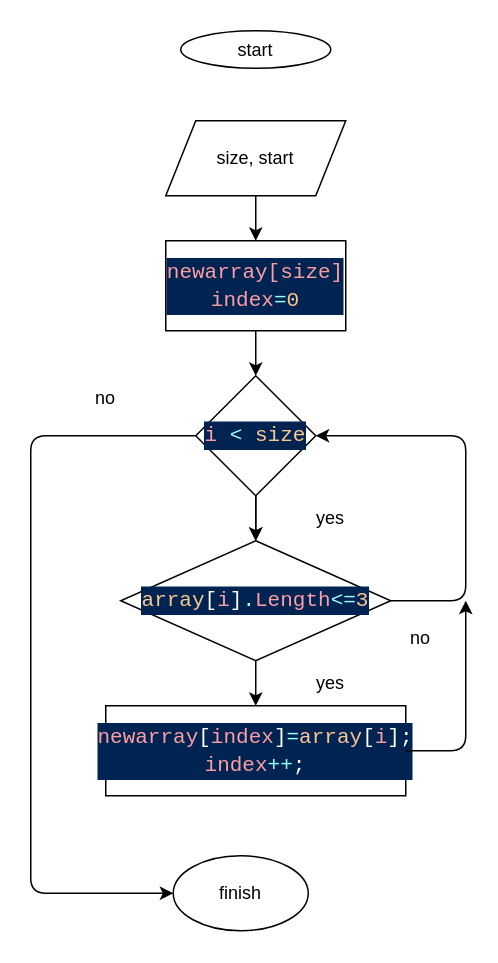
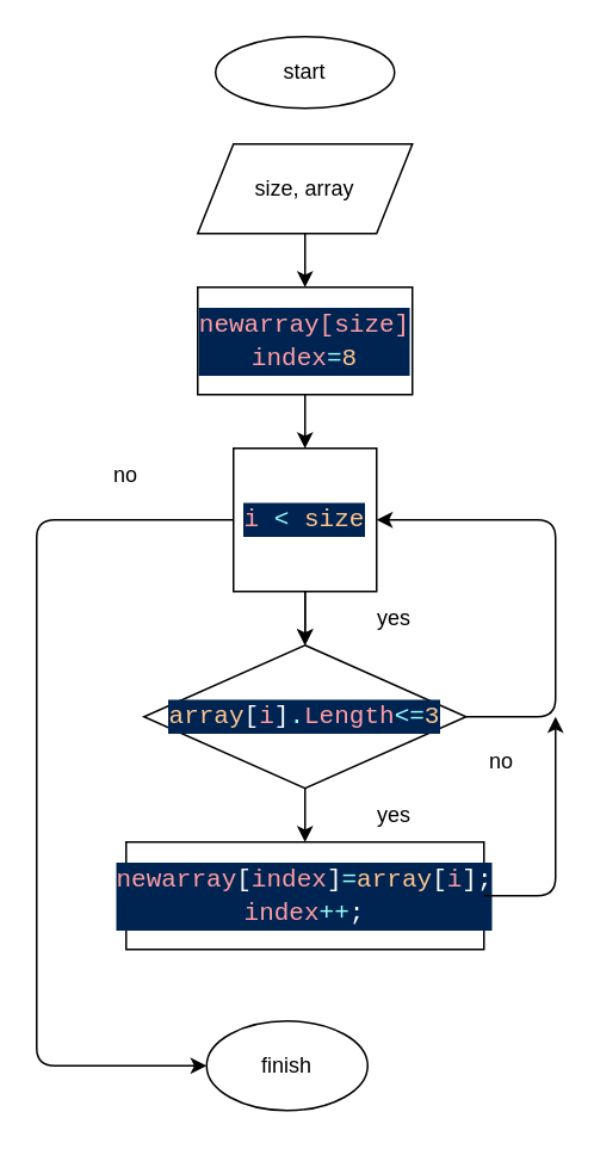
  <mxCell id="0" />
  <mxCell id="1" parent="0" />
- <mxCell id="2" value="start" style="ellipse;whiteSpace=wrap;html=1;" vertex="1" parent="1"><mxGeometry x="120" y="20" width="100" height="25" as="geometry" /></mxCell>
+ <mxCell id="2" value="start" style="ellipse;whiteSpace=wrap;html=1;" vertex="1" parent="1"><mxGeometry x="120" y="20" width="100" height="40" as="geometry" /></mxCell>
  <mxCell id="3" value="" style="edgeStyle=none;html=1;" edge="1" parent="1" source="4" target="6"><mxGeometry relative="1" as="geometry" /></mxCell>
- <mxCell id="4" value="size, start" style="shape=parallelogram;perimeter=parallelogramPerimeter;whiteSpace=wrap;html=1;fixedSize=1;" vertex="1" parent="1"><mxGeometry x="110" y="80" width="120" height="50" as="geometry" /></mxCell>
+ <mxCell id="4" value="size, array" style="shape=parallelogram;perimeter=parallelogramPerimeter;whiteSpace=wrap;html=1;fixedSize=1;" vertex="1" parent="1"><mxGeometry x="110" y="80" width="120" height="50" as="geometry" /></mxCell>
  <mxCell id="5" value="" style="edgeStyle=none;html=1;" edge="1" parent="1" source="6" target="9"><mxGeometry relative="1" as="geometry" /></mxCell>
- <mxCell id="6" value="&lt;div style=&quot;color: rgb(255, 255, 255); background-color: rgb(0, 36, 81); font-family: Consolas, &amp;quot;Courier New&amp;quot;, monospace; font-size: 14px; line-height: 19px;&quot;&gt;&lt;span style=&quot;color: #ff9da4;&quot;&gt;newarray[size]&lt;br&gt;&lt;/span&gt;&lt;div style=&quot;line-height: 19px;&quot;&gt;&lt;span style=&quot;color: #ff9da4;&quot;&gt;index&lt;/span&gt;&lt;span style=&quot;color: #99ffff;&quot;&gt;=&lt;/span&gt;&lt;span style=&quot;color: #ffc58f;&quot;&gt;0&lt;/span&gt;&lt;/div&gt;&lt;/div&gt;" style="whiteSpace=wrap;html=1;" vertex="1" parent="1"><mxGeometry x="110" y="160" width="120" height="60" as="geometry" /></mxCell>
+ <mxCell id="6" value="&lt;div style=&quot;color: rgb(255, 255, 255); background-color: rgb(0, 36, 81); font-family: Consolas, &amp;quot;Courier New&amp;quot;, monospace; font-size: 14px; line-height: 19px;&quot;&gt;&lt;span style=&quot;color: #ff9da4;&quot;&gt;newarray[size]&lt;br&gt;&lt;/span&gt;&lt;div style=&quot;line-height: 19px;&quot;&gt;&lt;span style=&quot;color: #ff9da4;&quot;&gt;index&lt;/span&gt;&lt;span style=&quot;color: #99ffff;&quot;&gt;=&lt;/span&gt;&lt;span style=&quot;color: #ffc58f;&quot;&gt;8&lt;/span&gt;&lt;/div&gt;&lt;/div&gt;" style="whiteSpace=wrap;html=1;" vertex="1" parent="1"><mxGeometry x="110" y="160" width="120" height="60" as="geometry" /></mxCell>
  <mxCell id="7" value="" style="edgeStyle=none;html=1;" edge="1" parent="1" source="9"><mxGeometry relative="1" as="geometry"><mxPoint x="170" y="360" as="targetPoint" /></mxGeometry></mxCell>
  <mxCell id="8" value="" style="edgeStyle=none;html=1;" edge="1" parent="1" source="9" target="13"><mxGeometry relative="1" as="geometry" /></mxCell>
- <mxCell id="9" value="&lt;div style=&quot;color: rgb(255, 255, 255); background-color: rgb(0, 36, 81); font-family: Consolas, &amp;quot;Courier New&amp;quot;, monospace; font-size: 14px; line-height: 19px;&quot;&gt;&lt;span style=&quot;color: #ff9da4;&quot;&gt;i&lt;/span&gt; &lt;span style=&quot;color: #99ffff;&quot;&gt;&amp;lt;&lt;/span&gt; &lt;span style=&quot;color: #ffc58f;&quot;&gt;size&lt;/span&gt;&lt;/div&gt;" style="rhombus;whiteSpace=wrap;html=1;" vertex="1" parent="1"><mxGeometry x="130" y="250" width="80" height="80" as="geometry" /></mxCell>
+ <mxCell id="9" value="&lt;div style=&quot;color: rgb(255, 255, 255); background-color: rgb(0, 36, 81); font-family: Consolas, &amp;quot;Courier New&amp;quot;, monospace; font-size: 14px; line-height: 19px;&quot;&gt;&lt;span style=&quot;color: #ff9da4;&quot;&gt;i&lt;/span&gt; &lt;span style=&quot;color: #99ffff;&quot;&gt;&amp;lt;&lt;/span&gt; &lt;span style=&quot;color: #ffc58f;&quot;&gt;size&lt;/span&gt;&lt;/div&gt;" style="whiteSpace=wrap;html=1;rounded=0;" vertex="1" parent="1"><mxGeometry x="130" y="250" width="80" height="80" as="geometry" /></mxCell>
  <mxCell id="10" value="" style="edgeStyle=none;html=1;" edge="1" parent="1" target="11"><mxGeometry relative="1" as="geometry"><mxPoint x="170" y="440" as="sourcePoint" /></mxGeometry></mxCell>
  <mxCell id="11" value="&lt;div style=&quot;color: rgb(255, 255, 255); background-color: rgb(0, 36, 81); font-family: Consolas, &amp;quot;Courier New&amp;quot;, monospace; font-size: 14px; line-height: 19px;&quot;&gt;&lt;div style=&quot;line-height: 19px;&quot;&gt;&lt;div&gt;&lt;span style=&quot;color: #ff9da4;&quot;&gt;newarray&lt;/span&gt;[&lt;span style=&quot;color: #ff9da4;&quot;&gt;index&lt;/span&gt;]&lt;span style=&quot;color: #99ffff;&quot;&gt;=&lt;/span&gt;&lt;span style=&quot;color: #ffc58f;&quot;&gt;array&lt;/span&gt;[&lt;span style=&quot;color: #ff9da4;&quot;&gt;i&lt;/span&gt;];&lt;/div&gt;&lt;div&gt;&lt;span style=&quot;color: #ff9da4;&quot;&gt;index&lt;/span&gt;&lt;span style=&quot;color: #99ffff;&quot;&gt;++&lt;/span&gt;;&lt;/div&gt;&lt;/div&gt;&lt;/div&gt;" style="whiteSpace=wrap;html=1;" vertex="1" parent="1"><mxGeometry x="70" y="470" width="200" height="60" as="geometry" /></mxCell>
  <mxCell id="12" value="finish" style="ellipse;whiteSpace=wrap;html=1;" vertex="1" parent="1"><mxGeometry x="115" y="570" width="90" height="50" as="geometry" /></mxCell>
  <mxCell id="13" value="&lt;div style=&quot;color: rgb(255, 255, 255); background-color: rgb(0, 36, 81); font-family: Consolas, &amp;quot;Courier New&amp;quot;, monospace; font-size: 14px; line-height: 19px;&quot;&gt;&lt;span style=&quot;color: #ffc58f;&quot;&gt;array&lt;/span&gt;[&lt;span style=&quot;color: #ff9da4;&quot;&gt;i&lt;/span&gt;]&lt;span style=&quot;color: #99ffff;&quot;&gt;.&lt;/span&gt;&lt;span style=&quot;color: #ff9da4;&quot;&gt;Length&lt;/span&gt;&lt;span style=&quot;color: #99ffff;&quot;&gt;&amp;lt;=&lt;/span&gt;&lt;span style=&quot;color: #ffc58f;&quot;&gt;3&lt;/span&gt;&lt;/div&gt;" style="rhombus;whiteSpace=wrap;html=1;" vertex="1" parent="1"><mxGeometry x="80" y="360" width="180" height="80" as="geometry" /></mxCell>
  <mxCell id="14" value="yes" style="text;html=1;strokeColor=none;fillColor=none;align=center;verticalAlign=middle;whiteSpace=wrap;rounded=0;" vertex="1" parent="1"><mxGeometry x="190" y="330" width="60" height="30" as="geometry" /></mxCell>
  <mxCell id="15" value="no" style="text;html=1;strokeColor=none;fillColor=none;align=center;verticalAlign=middle;whiteSpace=wrap;rounded=0;" vertex="1" parent="1"><mxGeometry x="250" y="410" width="60" height="30" as="geometry" /></mxCell>
  <mxCell id="16" value="yes" style="text;html=1;strokeColor=none;fillColor=none;align=center;verticalAlign=middle;whiteSpace=wrap;rounded=0;" vertex="1" parent="1"><mxGeometry x="190" y="440" width="60" height="30" as="geometry" /></mxCell>
  <mxCell id="17" value="" style="endArrow=classic;html=1;exitX=1;exitY=0.5;exitDx=0;exitDy=0;entryX=1;entryY=0.5;entryDx=0;entryDy=0;" edge="1" parent="1" source="13" target="9"><mxGeometry width="50" height="50" relative="1" as="geometry"><mxPoint x="150" y="390" as="sourcePoint" /><mxPoint x="200" y="340" as="targetPoint" /><Array as="points"><mxPoint x="310" y="400" /><mxPoint x="310" y="290" /></Array></mxGeometry></mxCell>
  <mxCell id="18" value="" style="endArrow=classic;html=1;exitX=0;exitY=0.5;exitDx=0;exitDy=0;entryX=0;entryY=0.5;entryDx=0;entryDy=0;" edge="1" parent="1" source="9" target="12"><mxGeometry width="50" height="50" relative="1" as="geometry"><mxPoint x="150" y="390" as="sourcePoint" /><mxPoint x="200" y="340" as="targetPoint" /><Array as="points"><mxPoint x="20" y="290" /><mxPoint x="20" y="595" /></Array></mxGeometry></mxCell>
  <mxCell id="19" value="no" style="text;html=1;strokeColor=none;fillColor=none;align=center;verticalAlign=middle;whiteSpace=wrap;rounded=0;" vertex="1" parent="1"><mxGeometry x="40" y="250" width="60" height="30" as="geometry" /></mxCell>
  <mxCell id="20" value="" style="endArrow=classic;html=1;exitX=1;exitY=0.5;exitDx=0;exitDy=0;" edge="1" parent="1" source="11"><mxGeometry width="50" height="50" relative="1" as="geometry"><mxPoint x="80" y="390" as="sourcePoint" /><mxPoint x="310" y="400" as="targetPoint" /><Array as="points"><mxPoint x="310" y="500" /></Array></mxGeometry></mxCell>
